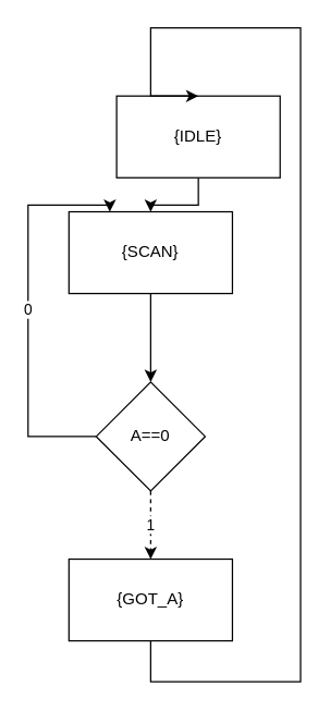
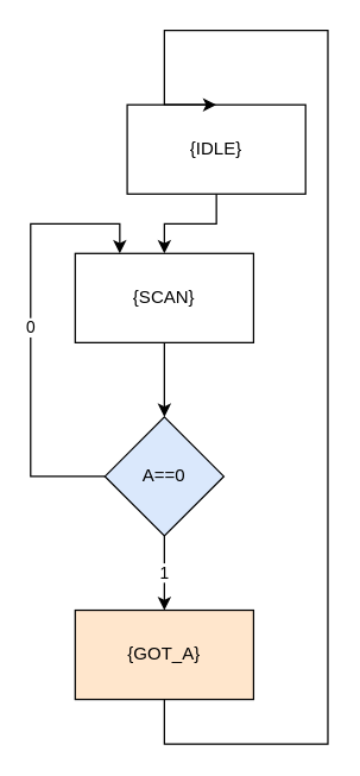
  <mxCell id="0" />
  <mxCell id="1" parent="0" />
  <mxCell id="2" style="edgeStyle=orthogonalEdgeStyle;rounded=0;orthogonalLoop=1;jettySize=auto;html=1;exitX=0.5;exitY=1;exitDx=0;exitDy=0;entryX=0.5;entryY=0;entryDx=0;entryDy=0;" parent="1" source="3" target="5" edge="1"><mxGeometry relative="1" as="geometry" /></mxCell>
  <mxCell id="3" value="{IDLE}" style="rounded=0;whiteSpace=wrap;html=1;" parent="1" vertex="1"><mxGeometry x="85" y="70" width="120" height="60" as="geometry" /></mxCell>
  <mxCell id="4" style="edgeStyle=orthogonalEdgeStyle;rounded=0;orthogonalLoop=1;jettySize=auto;html=1;exitX=0.5;exitY=1;exitDx=0;exitDy=0;entryX=0.5;entryY=0;entryDx=0;entryDy=0;" parent="1" source="5" target="8" edge="1"><mxGeometry relative="1" as="geometry" /></mxCell>
- <mxCell id="5" value="{SCAN}" style="rounded=0;whiteSpace=wrap;html=1;" parent="1" vertex="1"><mxGeometry x="50" y="155" width="120" height="60" as="geometry" /></mxCell>
+ <mxCell id="5" value="{SCAN}" style="rounded=0;whiteSpace=wrap;html=1;" parent="1" vertex="1"><mxGeometry x="50" y="170" width="120" height="60" as="geometry" /></mxCell>
  <mxCell id="6" value="0" style="edgeStyle=orthogonalEdgeStyle;rounded=0;orthogonalLoop=1;jettySize=auto;html=1;exitX=0;exitY=0.5;exitDx=0;exitDy=0;entryX=0.25;entryY=0;entryDx=0;entryDy=0;" parent="1" source="8" target="5" edge="1"><mxGeometry relative="1" as="geometry"><Array as="points"><mxPoint x="20" y="320" /><mxPoint x="20" y="150" /><mxPoint x="80" y="150" /></Array></mxGeometry></mxCell>
- <mxCell id="7" value="1" style="edgeStyle=orthogonalEdgeStyle;rounded=0;orthogonalLoop=1;jettySize=auto;html=1;exitX=0.5;exitY=1;exitDx=0;exitDy=0;entryX=0.5;entryY=0;entryDx=0;entryDy=0;dashed=1;" parent="1" source="8" target="10" edge="1"><mxGeometry relative="1" as="geometry" /></mxCell>
- <mxCell id="8" value="A==0" style="rhombus;whiteSpace=wrap;html=1;" parent="1" vertex="1"><mxGeometry x="70" y="280" width="80" height="80" as="geometry" /></mxCell>
+ <mxCell id="7" value="1" style="edgeStyle=orthogonalEdgeStyle;rounded=0;orthogonalLoop=1;jettySize=auto;html=1;exitX=0.5;exitY=1;exitDx=0;exitDy=0;entryX=0.5;entryY=0;entryDx=0;entryDy=0;" parent="1" source="8" target="10" edge="1"><mxGeometry relative="1" as="geometry" /></mxCell>
+ <mxCell id="8" value="A==0" style="rhombus;whiteSpace=wrap;html=1;fillColor=#dae8fc;" parent="1" vertex="1"><mxGeometry x="70" y="280" width="80" height="80" as="geometry" /></mxCell>
  <mxCell id="9" style="edgeStyle=orthogonalEdgeStyle;rounded=0;orthogonalLoop=1;jettySize=auto;html=1;entryX=0.5;entryY=0;entryDx=0;entryDy=0;" parent="1" source="10" target="3" edge="1"><mxGeometry relative="1" as="geometry"><Array as="points"><mxPoint x="110" y="500" /><mxPoint x="220" y="500" /><mxPoint x="220" y="20" /><mxPoint x="110" y="20" /></Array></mxGeometry></mxCell>
- <mxCell id="10" value="{GOT_A}" style="rounded=0;whiteSpace=wrap;html=1;" parent="1" vertex="1"><mxGeometry x="50" y="410" width="120" height="60" as="geometry" /></mxCell>
+ <mxCell id="10" value="{GOT_A}" style="rounded=0;whiteSpace=wrap;html=1;fillColor=#ffe6cc;" parent="1" vertex="1"><mxGeometry x="50" y="410" width="120" height="60" as="geometry" /></mxCell>
